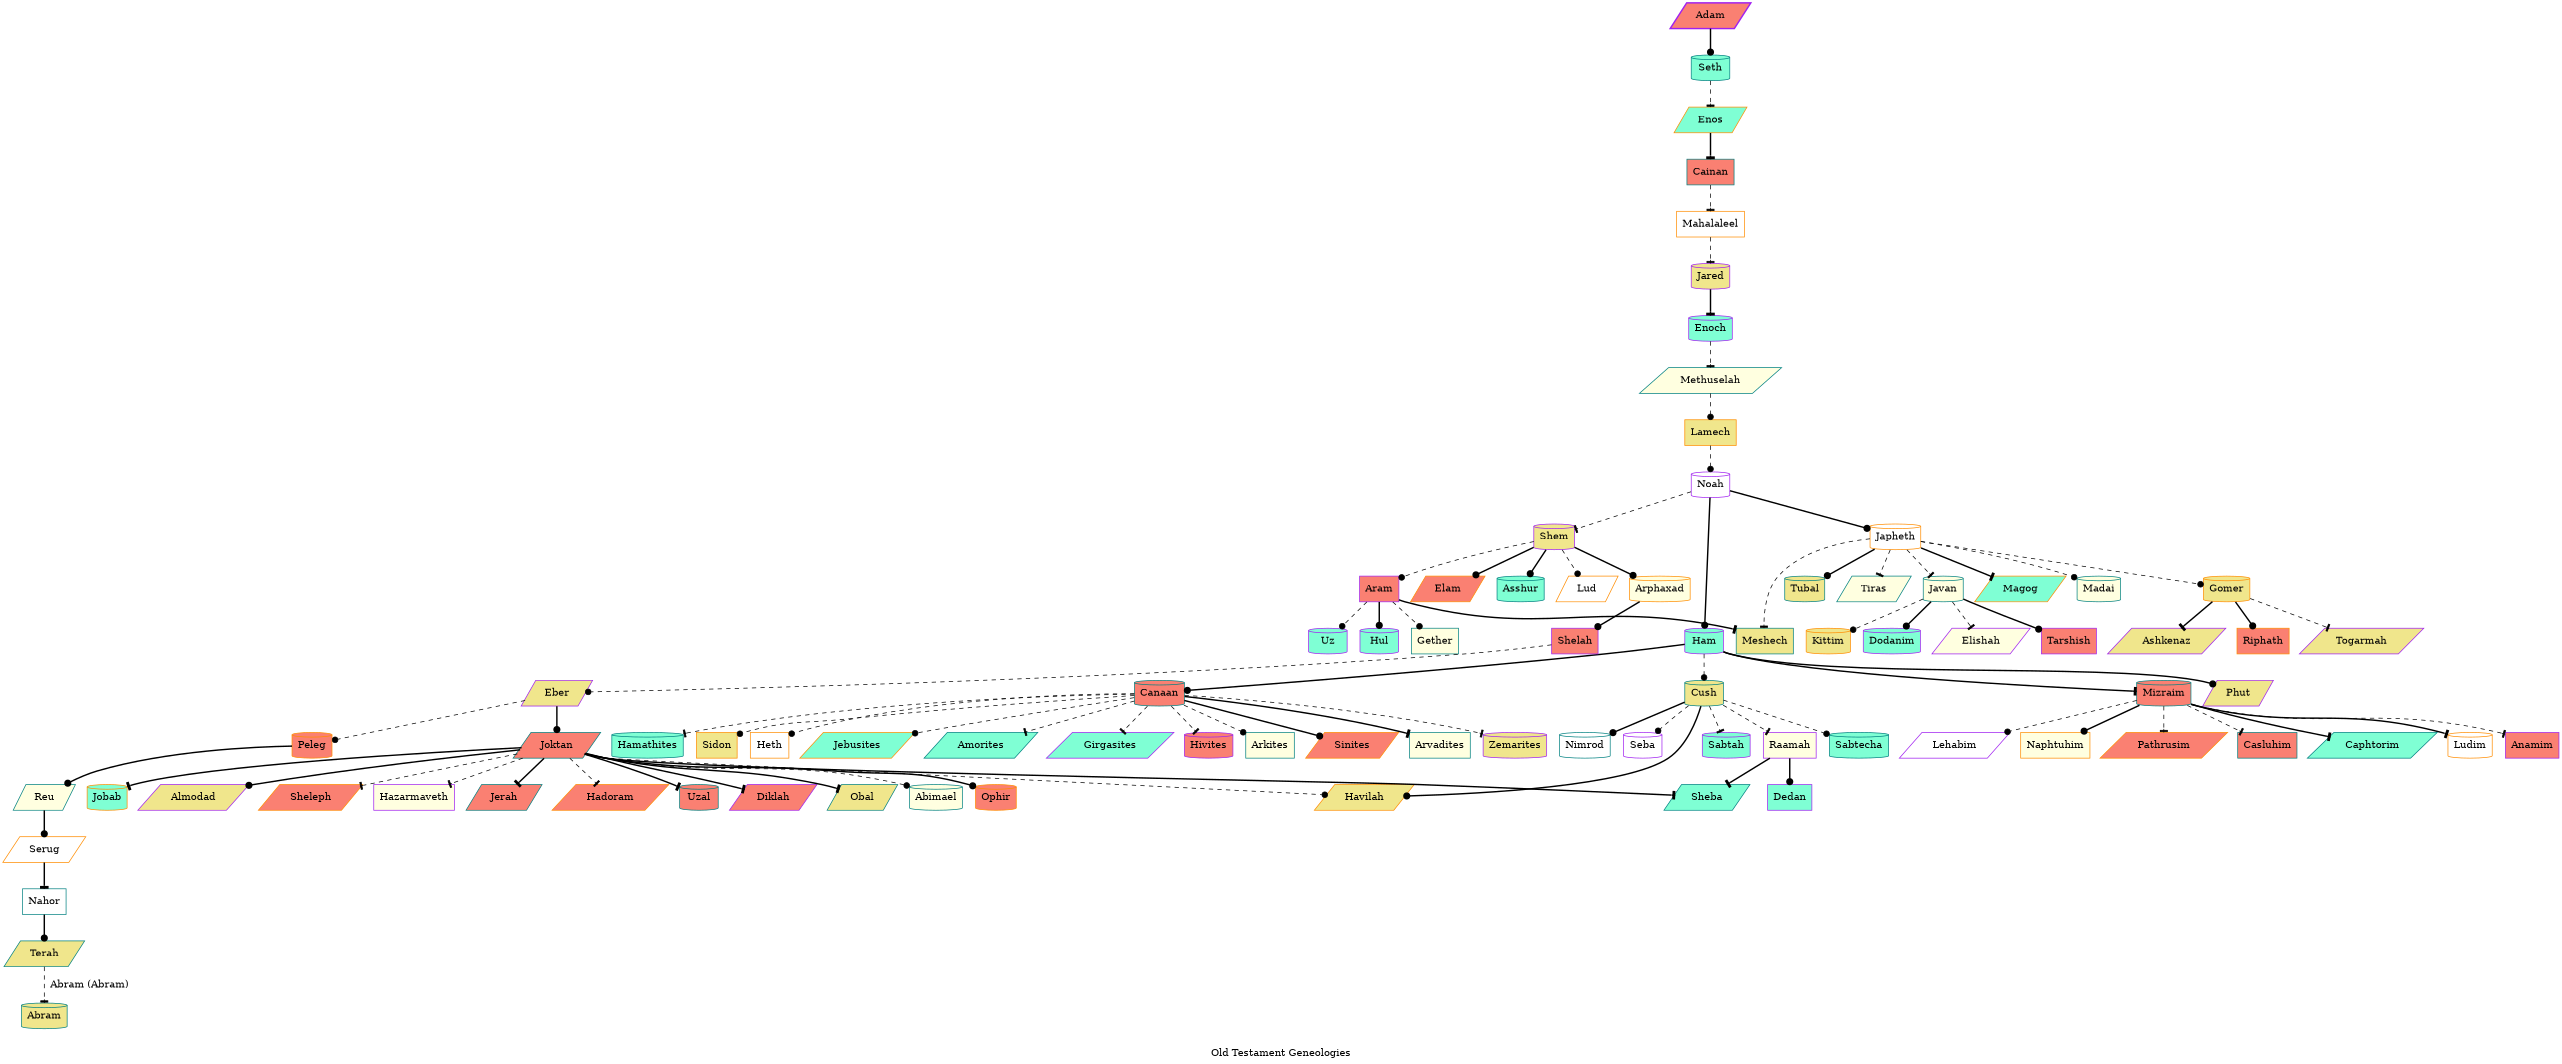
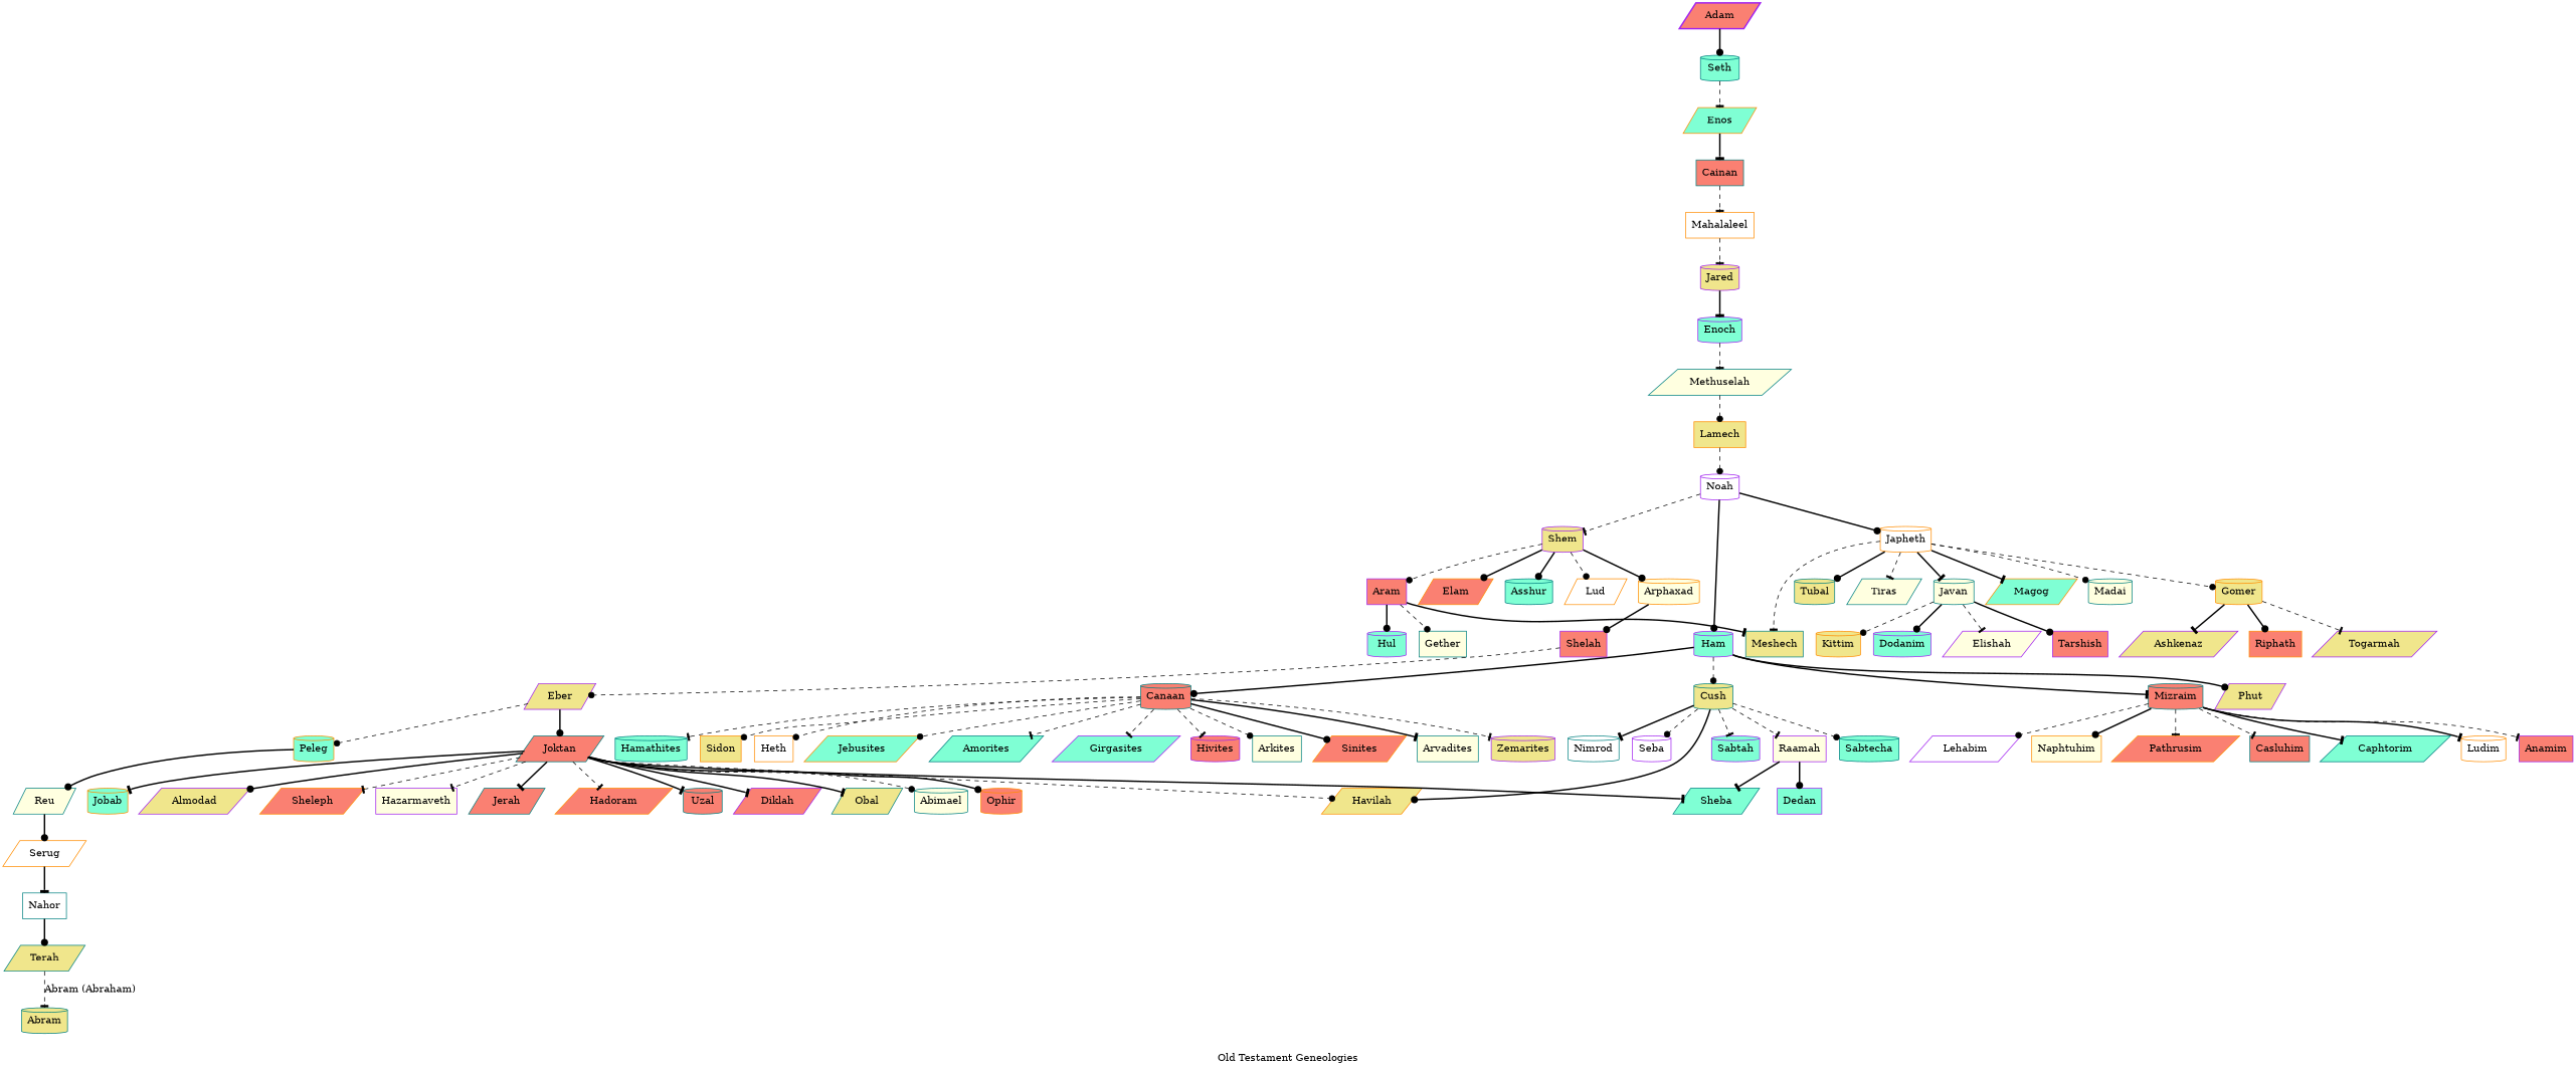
  digraph {
    label="Old Testament Geneologies"
    node [color=teal fillcolor=salmon shape=cylinder style=filled]
    edge [arrowhead=dot style=dashed]
    Adam [color=purple shape=parallelogram style="bold,filled"]
    Seth [fillcolor=aquamarine]
    Enos [color=darkorange fillcolor=aquamarine shape=parallelogram]
    Cainan [shape=box]
    Mahalaleel [color=darkorange fillcolor=white shape=box]
    Jared [color=purple fillcolor=khaki]
    Enoch [color=purple fillcolor=aquamarine]
    Methuselah [fillcolor=lightyellow shape=parallelogram]
    Lamech [color=darkorange fillcolor=khaki shape=box]
    Noah [color=purple fillcolor=white]
    Shem [color=purple fillcolor=khaki]
    Ham [color=purple fillcolor=aquamarine]
    Japheth [color=darkorange fillcolor=white]
    Elam [color=darkorange shape=parallelogram]
    Asshur [fillcolor=aquamarine]
    Arphaxad [color=darkorange fillcolor=lightyellow]
    Lud [color=darkorange fillcolor=white shape=parallelogram]
    Aram [color=purple shape=box]
    Cush [fillcolor=khaki]
    Mizraim
    Phut [color=purple fillcolor=khaki shape=parallelogram]
    Canaan
    Gomer [color=darkorange fillcolor=khaki]
    Magog [color=darkorange fillcolor=aquamarine shape=parallelogram]
    Madai [fillcolor=lightyellow]
    Javan [fillcolor=lightyellow]
    Tubal [fillcolor=khaki]
    Meshech [fillcolor=khaki shape=box]
    Tiras [fillcolor=lightyellow shape=parallelogram]
    Shelah [color=purple shape=box]
-   Uz [color=purple fillcolor=aquamarine]
    Hul [color=purple fillcolor=aquamarine]
    Gether [fillcolor=lightyellow shape=box]
    Seba [color=purple fillcolor=white]
    Havilah [color=darkorange fillcolor=khaki shape=parallelogram]
    Sabtah [color=purple fillcolor=aquamarine]
    Raamah [color=purple fillcolor=lightyellow shape=box]
    Sabtecha [fillcolor=aquamarine]
    Nimrod [fillcolor=white]
    Ludim [color=darkorange fillcolor=white]
    Anamim [color=purple shape=box]
    Lehabim [color=purple fillcolor=white shape=parallelogram]
    Naphtuhim [color=darkorange fillcolor=lightyellow shape=box]
    Pathrusim [color=darkorange shape=parallelogram]
    Casluhim [shape=box]
    Caphtorim [fillcolor=aquamarine shape=parallelogram]
    Sidon [color=darkorange fillcolor=khaki shape=box]
    Heth [color=darkorange fillcolor=white shape=box]
    Jebusites [color=darkorange fillcolor=aquamarine shape=parallelogram]
    Amorites [fillcolor=aquamarine shape=parallelogram]
    Girgasites [color=purple fillcolor=aquamarine shape=parallelogram]
    Hivites [color=purple]
    Arkites [fillcolor=lightyellow shape=box]
    Sinites [color=darkorange shape=parallelogram]
    Arvadites [fillcolor=lightyellow shape=box]
    Zemarites [color=purple fillcolor=khaki]
    Hamathites [fillcolor=aquamarine]
    Ashkenaz [color=purple fillcolor=khaki shape=parallelogram]
    Riphath [color=darkorange shape=box]
    Togarmah [color=purple fillcolor=khaki shape=parallelogram]
    Elishah [color=purple fillcolor=lightyellow shape=parallelogram]
    Tarshish [color=purple shape=box]
    Kittim [color=darkorange fillcolor=khaki]
    Dodanim [color=purple fillcolor=aquamarine]
    Sheba [fillcolor=aquamarine shape=parallelogram]
    Dedan [color=purple fillcolor=aquamarine shape=box]
    Eber [color=purple fillcolor=khaki shape=parallelogram]
-   Peleg [color=darkorange]
+   Peleg [color=darkorange fillcolor=aquamarine]
    Joktan [shape=parallelogram]
    Reu [fillcolor=lightyellow shape=parallelogram]
    Almodad [color=purple fillcolor=khaki shape=parallelogram]
    Sheleph [color=darkorange shape=parallelogram]
    Hazarmaveth [color=purple fillcolor=lightyellow shape=box]
    Jerah [shape=parallelogram]
    Hadoram [color=darkorange shape=parallelogram]
    Uzal
    Diklah [color=purple shape=parallelogram]
    Obal [fillcolor=khaki shape=parallelogram]
    Abimael [fillcolor=lightyellow]
    Ophir [color=darkorange]
    Jobab [color=darkorange fillcolor=aquamarine]
    Serug [color=darkorange fillcolor=white shape=parallelogram]
    Nahor [fillcolor=white shape=box]
    Terah [fillcolor=khaki shape=parallelogram]
    Abram [fillcolor=khaki]
    Adam -> Seth [style=bold]
    Seth -> Enos [arrowhead=tee]
    Enos -> Cainan [arrowhead=tee style=bold]
    Cainan -> Mahalaleel [arrowhead=tee]
    Mahalaleel -> Jared [arrowhead=tee]
    Jared -> Enoch [arrowhead=tee style=bold]
    Enoch -> Methuselah [arrowhead=tee]
    Methuselah -> Lamech
    Lamech -> Noah
    Noah -> Shem [arrowhead=tee]
    Noah -> Ham [style=bold]
    Noah -> Japheth [style=bold]
    Shem -> Elam [style=bold]
    Shem -> Asshur [style=bold]
    Shem -> Arphaxad [style=bold]
    Shem -> Lud
    Shem -> Aram
    Ham -> Cush
    Ham -> Mizraim [arrowhead=tee style=bold]
    Ham -> Phut [style=bold]
    Ham -> Canaan [style=bold]
    Japheth -> Gomer
    Japheth -> Magog [arrowhead=tee style=bold]
    Japheth -> Madai
-   Japheth -> Javan [arrowhead=tee]
+   Japheth -> Javan [arrowhead=tee style=bold]
    Japheth -> Tubal [style=bold]
    Japheth -> Meshech [arrowhead=tee]
    Japheth -> Tiras [arrowhead=tee]
    Arphaxad -> Shelah [style=bold]
    Aram -> Meshech [arrowhead=tee style=bold]
-   Aram -> Uz
    Aram -> Hul [style=bold]
    Aram -> Gether
    Cush -> Seba
    Cush -> Havilah [style=bold]
    Cush -> Sabtah [arrowhead=tee]
    Cush -> Raamah [arrowhead=tee]
    Cush -> Sabtecha
-   Cush -> Nimrod [style=bold]
+   Cush -> Nimrod [arrowhead=tee style=bold]
    Mizraim -> Ludim [arrowhead=tee style=bold]
    Mizraim -> Anamim [arrowhead=tee]
    Mizraim -> Lehabim
    Mizraim -> Naphtuhim [style=bold]
    Mizraim -> Pathrusim [arrowhead=tee]
    Mizraim -> Casluhim [arrowhead=tee]
    Mizraim -> Caphtorim [arrowhead=tee style=bold]
    Canaan -> Sidon
    Canaan -> Heth
    Canaan -> Jebusites
    Canaan -> Amorites [arrowhead=tee]
    Canaan -> Girgasites [arrowhead=tee]
    Canaan -> Hivites [arrowhead=tee]
    Canaan -> Arkites
    Canaan -> Sinites [style=bold]
    Canaan -> Arvadites [arrowhead=tee style=bold]
    Canaan -> Zemarites [arrowhead=tee]
    Canaan -> Hamathites [arrowhead=tee]
    Gomer -> Ashkenaz [arrowhead=tee style=bold]
    Gomer -> Riphath [style=bold]
    Gomer -> Togarmah [arrowhead=tee]
    Javan -> Elishah [arrowhead=tee]
    Javan -> Tarshish [style=bold]
    Javan -> Kittim
    Javan -> Dodanim [style=bold]
    Shelah -> Eber
    Raamah -> Sheba [arrowhead=tee style=bold]
    Raamah -> Dedan [style=bold]
    Eber -> Peleg
    Eber -> Joktan [style=bold]
    Peleg -> Reu [style=bold]
    Joktan -> Havilah
    Joktan -> Sheba [arrowhead=tee style=bold]
    Joktan -> Almodad [style=bold]
    Joktan -> Sheleph [arrowhead=tee]
    Joktan -> Hazarmaveth [arrowhead=tee]
    Joktan -> Jerah [arrowhead=tee style=bold]
    Joktan -> Hadoram [arrowhead=tee]
    Joktan -> Uzal [arrowhead=tee style=bold]
    Joktan -> Diklah [arrowhead=tee style=bold]
    Joktan -> Obal [arrowhead=tee style=bold]
    Joktan -> Abimael
    Joktan -> Ophir [style=bold]
    Joktan -> Jobab [arrowhead=tee style=bold]
    Reu -> Serug [style=bold]
    Serug -> Nahor [arrowhead=tee style=bold]
    Nahor -> Terah [style=bold]
-   Terah -> Abram [arrowhead=tee label="Abram (Abram)"]
+   Terah -> Abram [arrowhead=tee label="Abram (Abraham)"]
  }
